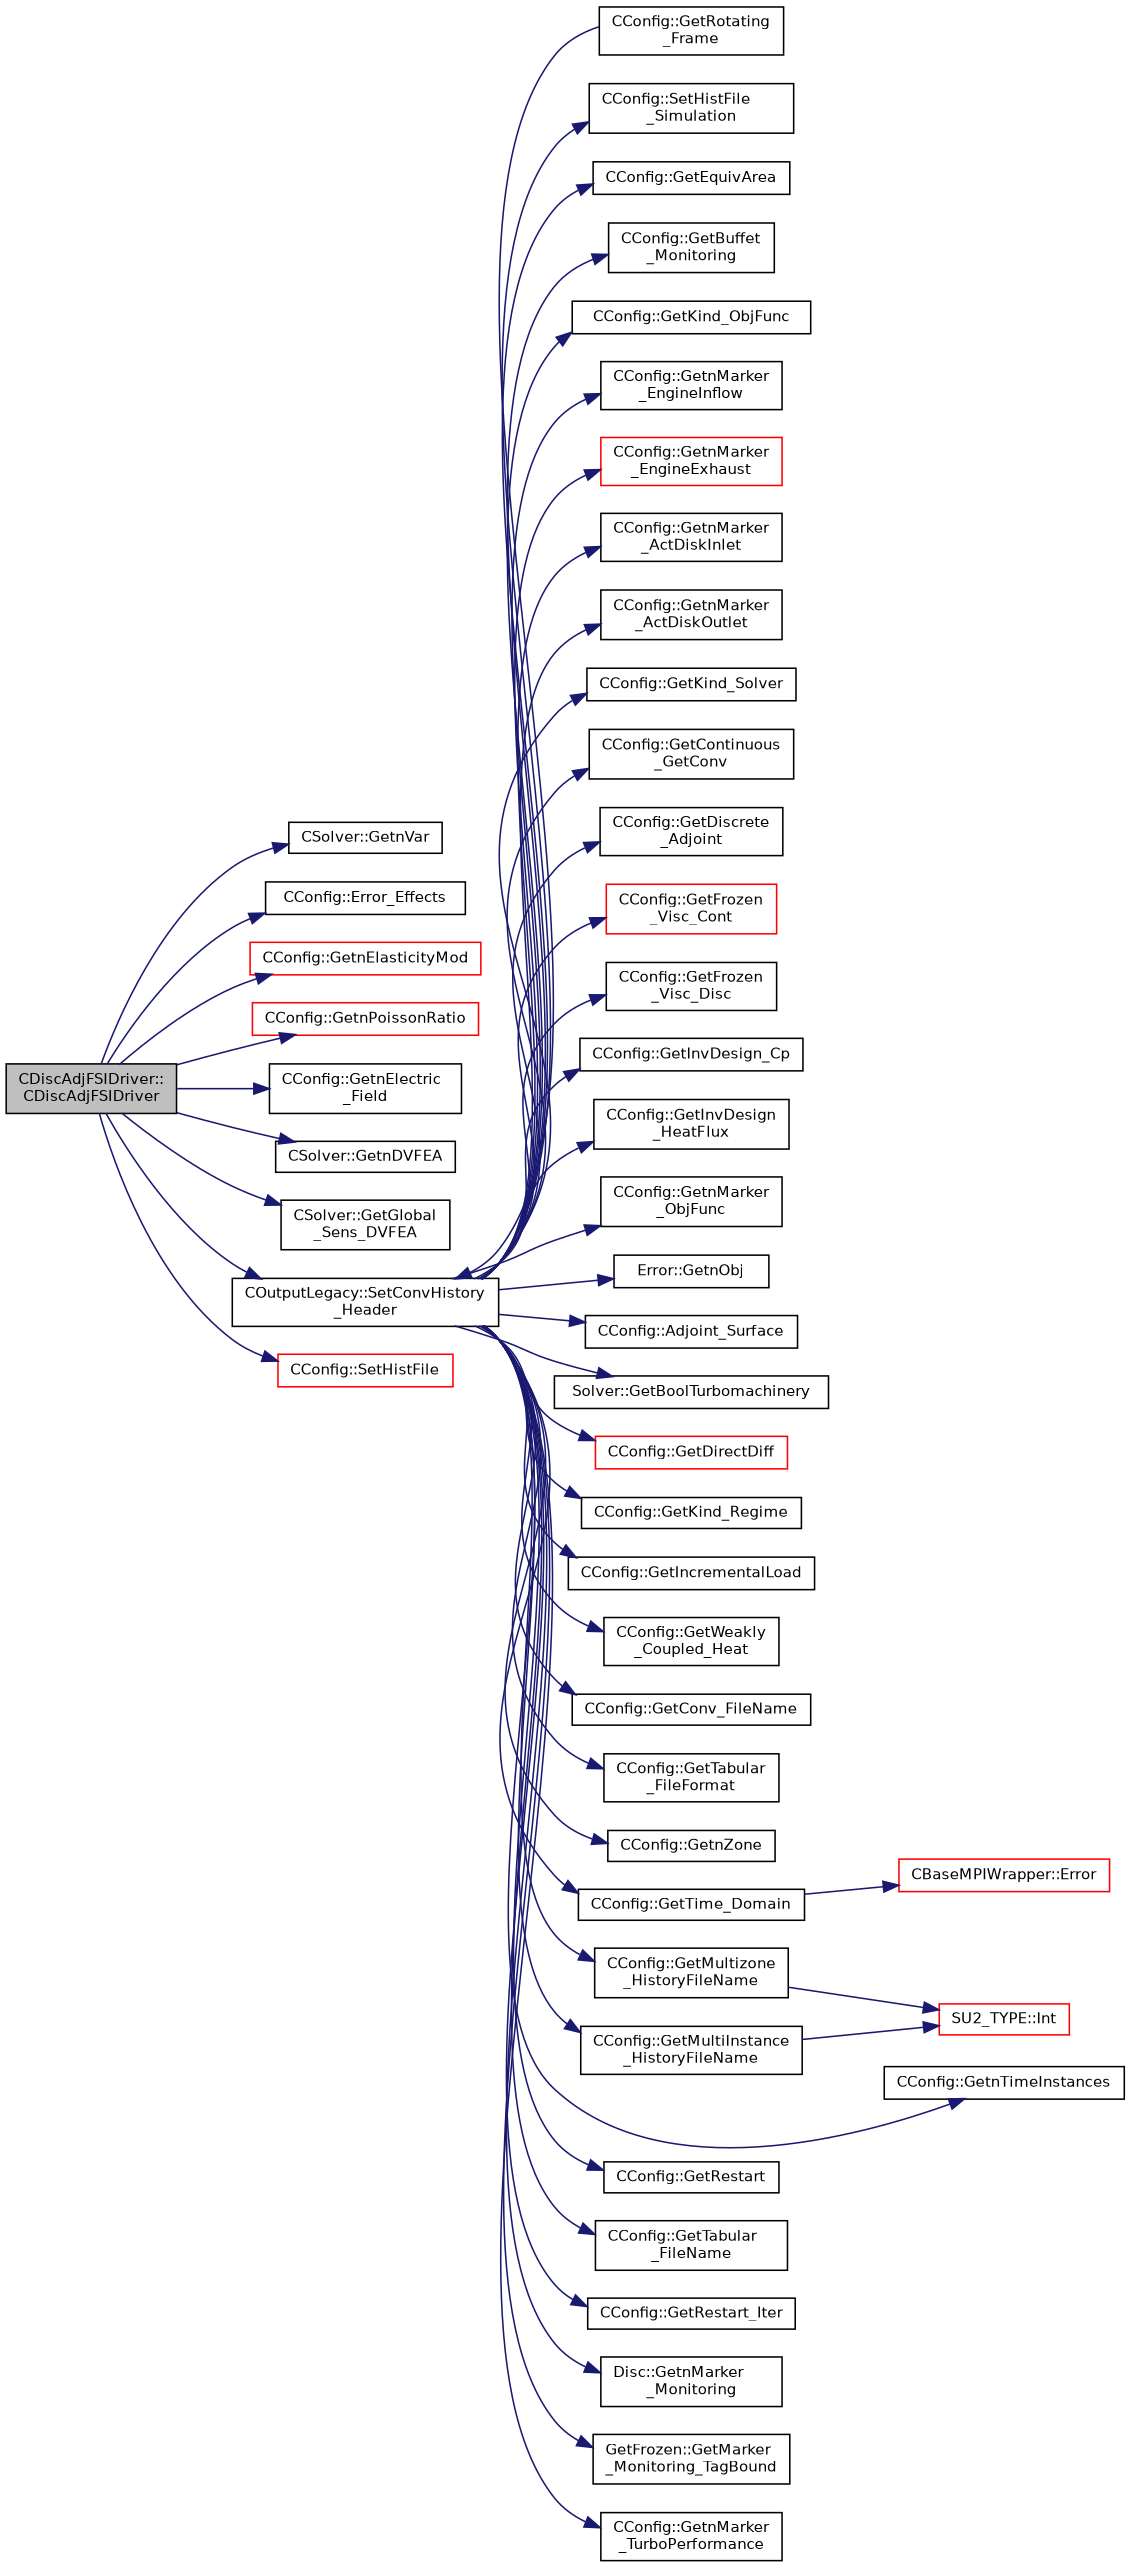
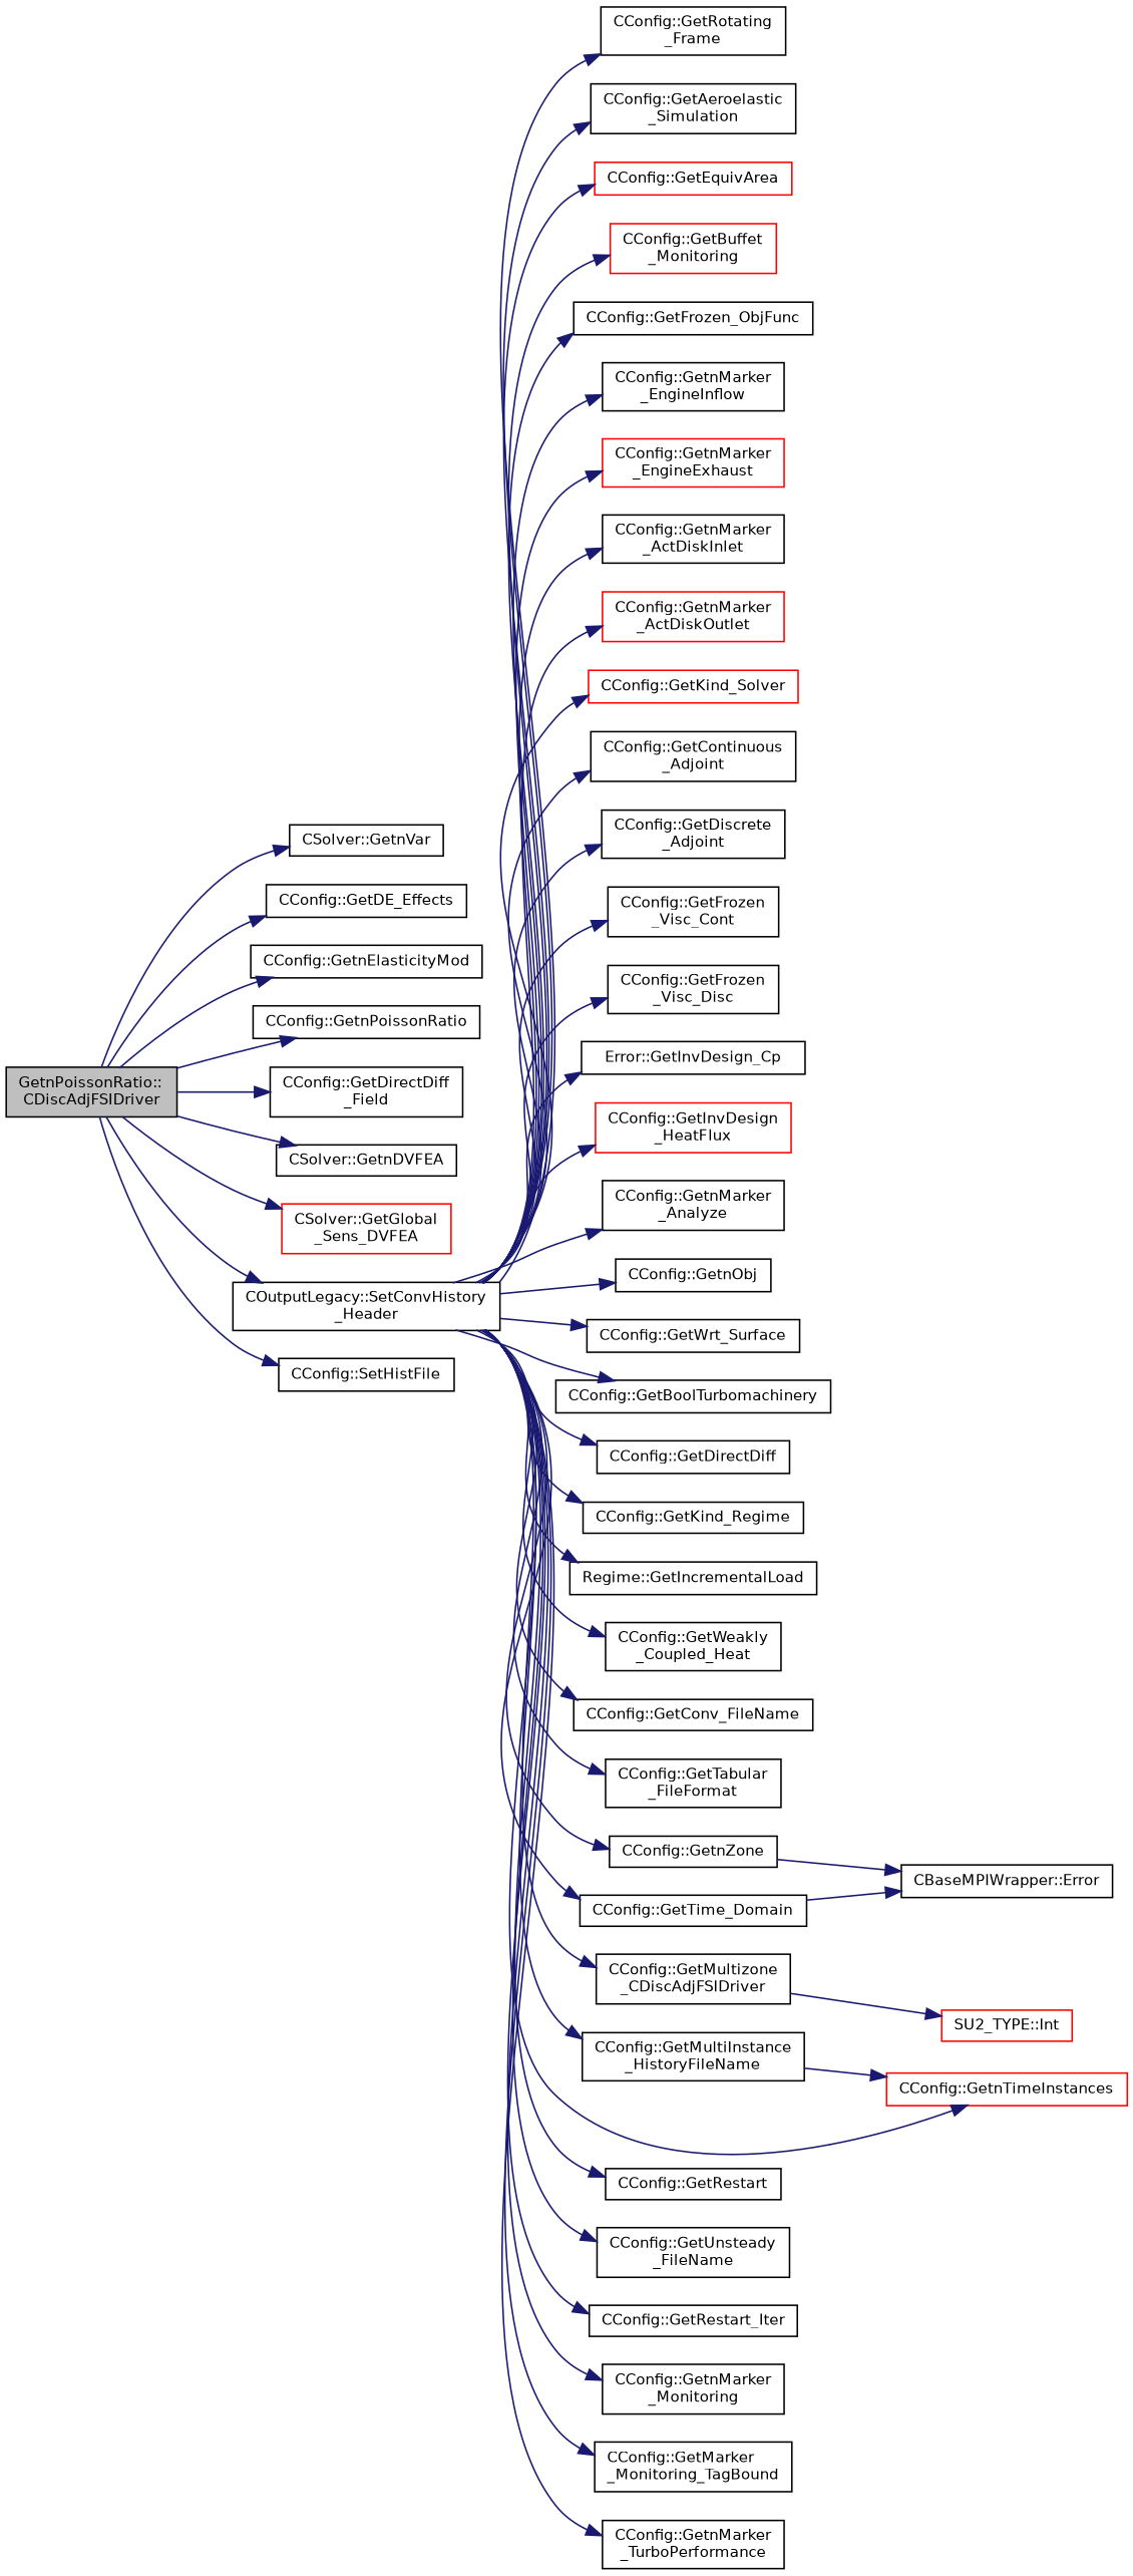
  digraph {
    rankdir=LR
    node [color=black fillcolor=white fontname=Helvetica fontsize=10 shape=record style=filled]
    edge [color=midnightblue fontname=Helvetica fontsize=10 labelfontname=Helvetica labelfontsize=10 style=solid]
-   n1 [fillcolor=grey75 fontcolor=black height=0.2 label="CDiscAdjFSIDriver::\lCDiscAdjFSIDriver" width=0.4]
+   n1 [fillcolor=grey75 fontcolor=black height=0.2 label="GetnPoissonRatio::\lCDiscAdjFSIDriver" width=0.4]
    n2 [height=0.2 label="CSolver::GetnVar" width=0.4]
-   n3 [height=0.2 label="CConfig::Error_Effects" width=0.4]
-   n4 [color=red height=0.2 label="CConfig::GetnElasticityMod" width=0.4]
-   n5 [color=red height=0.2 label="CConfig::GetnPoissonRatio" width=0.4]
-   n6 [height=0.2 label="CConfig::GetnElectric\l_Field" width=0.4]
+   n3 [height=0.2 label="CConfig::GetDE_Effects" width=0.4]
+   n4 [height=0.2 label="CConfig::GetnElasticityMod" width=0.4]
+   n5 [height=0.2 label="CConfig::GetnPoissonRatio" width=0.4]
+   n6 [height=0.2 label="CConfig::GetDirectDiff\l_Field" width=0.4]
    n7 [height=0.2 label="CSolver::GetnDVFEA" width=0.4]
-   n8 [height=0.2 label="CSolver::GetGlobal\l_Sens_DVFEA" width=0.4]
+   n8 [color=red height=0.2 label="CSolver::GetGlobal\l_Sens_DVFEA" width=0.4]
    n9 [height=0.2 label="COutputLegacy::SetConvHistory\l_Header" width=0.4]
-   n10 [color=red height=0.2 label="CConfig::SetHistFile" width=0.4]
+   n10 [height=0.2 label="CConfig::SetHistFile" width=0.4]
    n11 [height=0.2 label="CConfig::GetRotating\l_Frame" width=0.4]
-   n12 [height=0.2 label="CConfig::SetHistFile\l_Simulation" width=0.4]
-   n13 [height=0.2 label="CConfig::GetEquivArea" width=0.4]
-   n14 [height=0.2 label="CConfig::GetBuffet\l_Monitoring" width=0.4]
-   n15 [height=0.2 label="CConfig::GetKind_ObjFunc" width=0.4]
+   n12 [height=0.2 label="CConfig::GetAeroelastic\l_Simulation" width=0.4]
+   n13 [color=red height=0.2 label="CConfig::GetEquivArea" width=0.4]
+   n14 [color=red height=0.2 label="CConfig::GetBuffet\l_Monitoring" width=0.4]
+   n15 [height=0.2 label="CConfig::GetFrozen_ObjFunc" width=0.4]
    n16 [height=0.2 label="CConfig::GetnMarker\l_EngineInflow" width=0.4]
    n17 [color=red height=0.2 label="CConfig::GetnMarker\l_EngineExhaust" width=0.4]
    n18 [height=0.2 label="CConfig::GetnMarker\l_ActDiskInlet" width=0.4]
-   n19 [height=0.2 label="CConfig::GetnMarker\l_ActDiskOutlet" width=0.4]
-   n20 [height=0.2 label="CConfig::GetKind_Solver" width=0.4]
-   n21 [height=0.2 label="CConfig::GetContinuous\l_GetConv" width=0.4]
+   n19 [color=red height=0.2 label="CConfig::GetnMarker\l_ActDiskOutlet" width=0.4]
+   n20 [color=red height=0.2 label="CConfig::GetKind_Solver" width=0.4]
+   n21 [height=0.2 label="CConfig::GetContinuous\l_Adjoint" width=0.4]
    n22 [height=0.2 label="CConfig::GetDiscrete\l_Adjoint" width=0.4]
-   n23 [color=red height=0.2 label="CConfig::GetFrozen\l_Visc_Cont" width=0.4]
+   n23 [height=0.2 label="CConfig::GetFrozen\l_Visc_Cont" width=0.4]
    n24 [height=0.2 label="CConfig::GetFrozen\l_Visc_Disc" width=0.4]
-   n25 [height=0.2 label="CConfig::GetInvDesign_Cp" width=0.4]
-   n26 [height=0.2 label="CConfig::GetInvDesign\l_HeatFlux" width=0.4]
-   n27 [height=0.2 label="CConfig::GetnMarker\l_ObjFunc" width=0.4]
-   n28 [height=0.2 label="Error::GetnObj" width=0.4]
-   n29 [height=0.2 label="CConfig::Adjoint_Surface" width=0.4]
-   n30 [height=0.2 label="Solver::GetBoolTurbomachinery" width=0.4]
-   n31 [color=red height=0.2 label="CConfig::GetDirectDiff" width=0.4]
+   n25 [height=0.2 label="Error::GetInvDesign_Cp" width=0.4]
+   n26 [color=red height=0.2 label="CConfig::GetInvDesign\l_HeatFlux" width=0.4]
+   n27 [height=0.2 label="CConfig::GetnMarker\l_Analyze" width=0.4]
+   n28 [height=0.2 label="CConfig::GetnObj" width=0.4]
+   n29 [height=0.2 label="CConfig::GetWrt_Surface" width=0.4]
+   n30 [height=0.2 label="CConfig::GetBoolTurbomachinery" width=0.4]
+   n31 [height=0.2 label="CConfig::GetDirectDiff" width=0.4]
    n32 [height=0.2 label="CConfig::GetKind_Regime" width=0.4]
-   n33 [height=0.2 label="CConfig::GetIncrementalLoad" width=0.4]
+   n33 [height=0.2 label="Regime::GetIncrementalLoad" width=0.4]
    n34 [height=0.2 label="CConfig::GetWeakly\l_Coupled_Heat" width=0.4]
    n35 [height=0.2 label="CConfig::GetConv_FileName" width=0.4]
    n36 [height=0.2 label="CConfig::GetTabular\l_FileFormat" width=0.4]
    n37 [height=0.2 label="CConfig::GetnZone" width=0.4]
-   n38 [height=0.2 label="CConfig::GetMultizone\l_HistoryFileName" width=0.4]
-   n39 [height=0.2 label="CConfig::GetnTimeInstances" width=0.4]
+   n38 [height=0.2 label="CConfig::GetMultizone\l_CDiscAdjFSIDriver" width=0.4]
+   n39 [color=red height=0.2 label="CConfig::GetnTimeInstances" width=0.4]
    n40 [height=0.2 label="CConfig::GetMultiInstance\l_HistoryFileName" width=0.4]
    n41 [height=0.2 label="CConfig::GetTime_Domain" width=0.4]
    n42 [height=0.2 label="CConfig::GetRestart" width=0.4]
-   n43 [height=0.2 label="CConfig::GetTabular\l_FileName" width=0.4]
+   n43 [height=0.2 label="CConfig::GetUnsteady\l_FileName" width=0.4]
    n44 [height=0.2 label="CConfig::GetRestart_Iter" width=0.4]
-   n45 [height=0.2 label="Disc::GetnMarker\l_Monitoring" width=0.4]
-   n46 [height=0.2 label="GetFrozen::GetMarker\l_Monitoring_TagBound" width=0.4]
+   n45 [height=0.2 label="CConfig::GetnMarker\l_Monitoring" width=0.4]
+   n46 [height=0.2 label="CConfig::GetMarker\l_Monitoring_TagBound" width=0.4]
    n47 [height=0.2 label="CConfig::GetnMarker\l_TurboPerformance" width=0.4]
-   n48 [color=red height=0.2 label="CBaseMPIWrapper::Error" width=0.4]
+   n48 [height=0.2 label="CBaseMPIWrapper::Error" width=0.4]
    n49 [color=red height=0.2 label="SU2_TYPE::Int" width=0.4]
    n1 -> n2
    n1 -> n3
    n1 -> n4
    n1 -> n5
    n1 -> n6
    n1 -> n7
    n1 -> n8
    n1 -> n9
    n1 -> n10
-   n11 -> n9
+   n9 -> n11
    n9 -> n12
    n9 -> n13
    n9 -> n14
    n9 -> n15
    n9 -> n16
    n9 -> n17
    n9 -> n18
    n9 -> n19
    n9 -> n20
    n9 -> n21
    n9 -> n22
    n9 -> n23
    n9 -> n24
    n9 -> n25
    n9 -> n26
    n9 -> n27
    n9 -> n28
    n9 -> n29
    n9 -> n30
    n9 -> n31
    n9 -> n32
    n9 -> n33
    n9 -> n34
    n9 -> n35
    n9 -> n36
    n9 -> n37
    n9 -> n38
    n9 -> n39
    n9 -> n40
    n9 -> n41
    n9 -> n42
    n9 -> n43
    n9 -> n44
    n9 -> n45
    n9 -> n46
    n9 -> n47
+   n37 -> n48
    n38 -> n49
-   n40 -> n49
+   n40 -> n39
    n41 -> n48
  }
